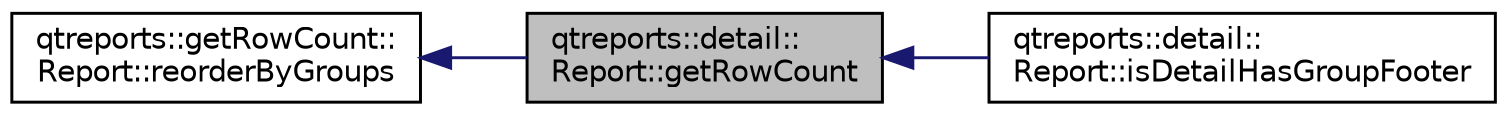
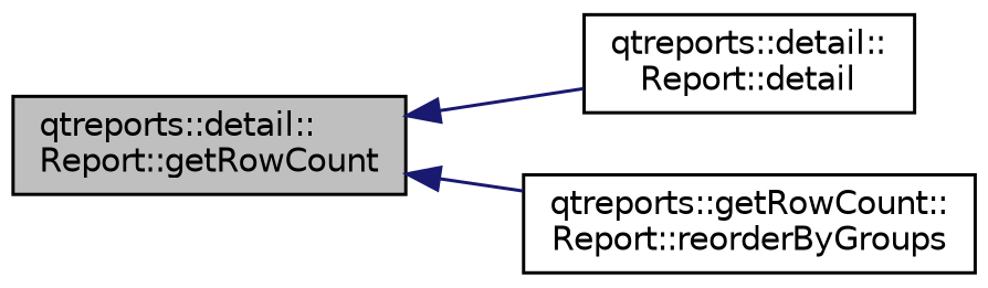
  digraph {
    rankdir=LR
    node [color=black fontname=Helvetica fontsize=10 shape=record]
    edge [color=midnightblue dir=back fontname=Helvetica fontsize=10 labelfontname=Helvetica labelfontsize=10 style=solid]
    n1 [fillcolor=grey75 fontcolor=black height=0.2 label="qtreports::detail::\lReport::getRowCount" style=filled width=0.4]
-   n2 [height=0.2 label="qtreports::detail::\lReport::isDetailHasGroupFooter" width=0.4]
+   n2 [height=0.2 label="qtreports::detail::\lReport::detail" width=0.4]
    n3 [height=0.2 label="qtreports::getRowCount::\lReport::reorderByGroups" width=0.4]
    n1 -> n2
-   n3 -> n1
+   n1 -> n3
  }
